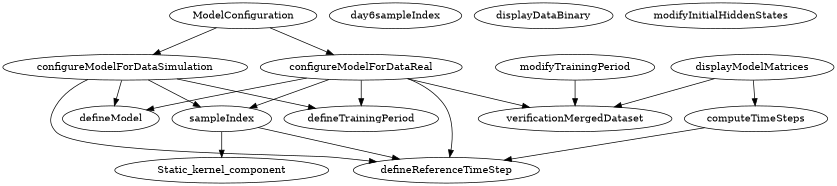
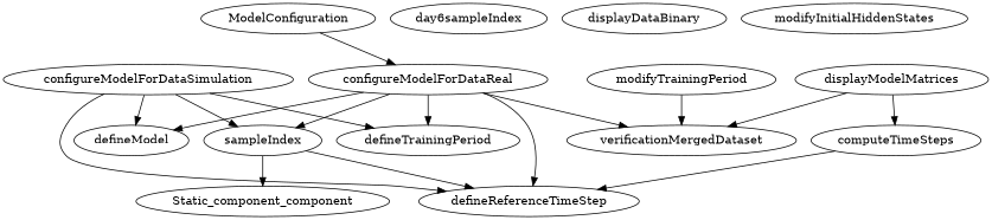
  digraph {
    ModelConfiguration
    configureModelForDataReal
    configureModelForDataSimulation
    n4 [label=sampleIndex]
    defineReferenceTimeStep
    defineModel
    defineTrainingPeriod
    verificationMergedDataset
-   Static_kernel_component
+   Static_kernel_component [label=Static_component_component]
    computeTimeSteps
    displayModelMatrices
    modifyTrainingPeriod
    n13 [label=day6sampleIndex]
    displayDataBinary
    modifyInitialHiddenStates
    ModelConfiguration -> configureModelForDataReal
-   ModelConfiguration -> configureModelForDataSimulation
    configureModelForDataReal -> n4
    configureModelForDataReal -> defineReferenceTimeStep
    configureModelForDataReal -> defineModel
    configureModelForDataReal -> defineTrainingPeriod
    configureModelForDataReal -> verificationMergedDataset
    configureModelForDataSimulation -> n4
    configureModelForDataSimulation -> defineReferenceTimeStep
    configureModelForDataSimulation -> defineModel
    configureModelForDataSimulation -> defineTrainingPeriod
    n4 -> defineReferenceTimeStep
    n4 -> Static_kernel_component
    computeTimeSteps -> defineReferenceTimeStep
    displayModelMatrices -> verificationMergedDataset
    displayModelMatrices -> computeTimeSteps
    modifyTrainingPeriod -> verificationMergedDataset
  }
